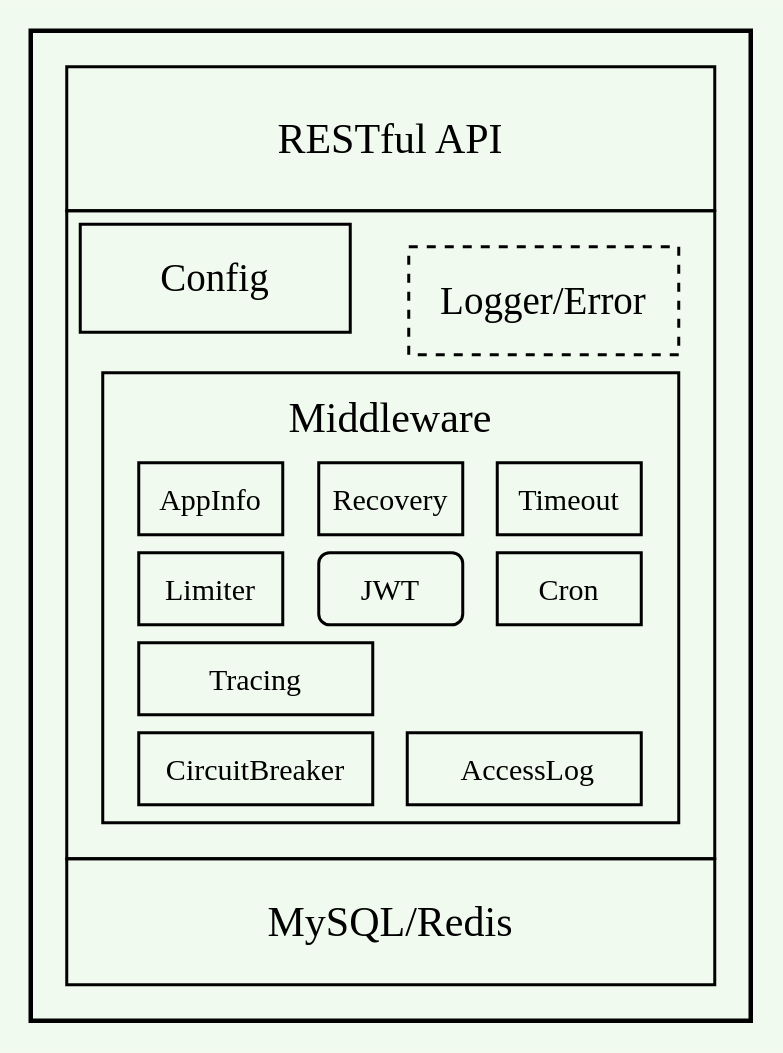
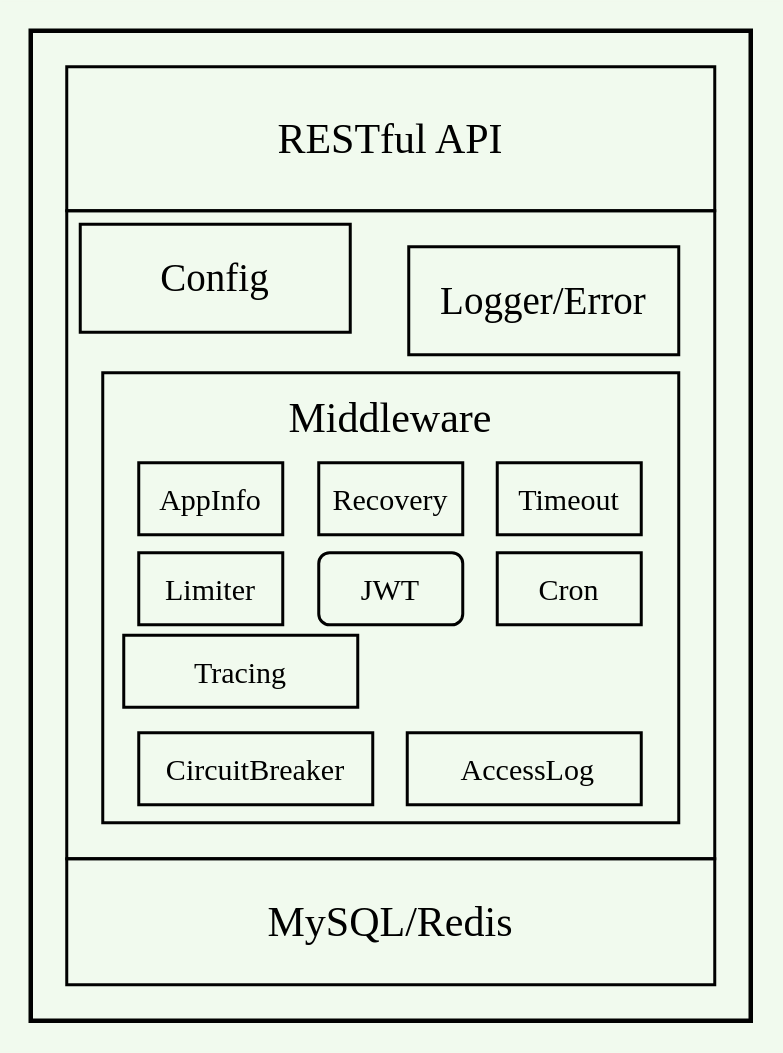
  <mxCell id="0" />
  <mxCell id="1" parent="0" />
  <mxCell id="2" value="" style="rounded=0;whiteSpace=wrap;html=1;fillColor=none;strokeWidth=3;" parent="1" vertex="1"><mxGeometry x="20" y="20" width="480" height="660" as="geometry" /></mxCell>
  <mxCell id="3" value="&lt;font face=&quot;IBM Plex&quot; style=&quot;font-size: 28px;&quot;&gt;RESTful API&lt;/font&gt;" style="rounded=0;whiteSpace=wrap;html=1;fillColor=none;strokeWidth=2;" parent="1" vertex="1"><mxGeometry x="44" y="44" width="432" height="96" as="geometry" /></mxCell>
  <mxCell id="4" value="" style="rounded=0;whiteSpace=wrap;html=1;fillColor=none;strokeWidth=2;" parent="1" vertex="1"><mxGeometry x="44" y="140" width="432" height="432" as="geometry" /></mxCell>
  <mxCell id="5" value="&lt;span style=&quot;font-family: &amp;quot;IBM Plex&amp;quot;; font-size: 28px;&quot;&gt;MySQL/Redis&lt;/span&gt;" style="rounded=0;whiteSpace=wrap;html=1;fillColor=none;strokeWidth=2;" parent="1" vertex="1"><mxGeometry x="44" y="572" width="432" height="84" as="geometry" /></mxCell>
  <mxCell id="6" value="&lt;span style=&quot;font-family: &amp;quot;IBM Plex&amp;quot;;&quot;&gt;&lt;font style=&quot;font-size: 26px;&quot;&gt;Config&lt;/font&gt;&lt;/span&gt;" style="rounded=0;whiteSpace=wrap;html=1;fillColor=none;strokeWidth=2;" parent="1" vertex="1"><mxGeometry x="53" y="149" width="180" height="72" as="geometry" /></mxCell>
- <mxCell id="7" value="&lt;span style=&quot;font-family: &amp;quot;IBM Plex&amp;quot;;&quot;&gt;&lt;font style=&quot;font-size: 26px;&quot;&gt;Logger/Error&lt;/font&gt;&lt;/span&gt;" style="rounded=0;whiteSpace=wrap;html=1;fillColor=none;strokeWidth=2;dashed=1;" parent="1" vertex="1"><mxGeometry x="272" y="164" width="180" height="72" as="geometry" /></mxCell>
+ <mxCell id="7" value="&lt;span style=&quot;font-family: &amp;quot;IBM Plex&amp;quot;;&quot;&gt;&lt;font style=&quot;font-size: 26px;&quot;&gt;Logger/Error&lt;/font&gt;&lt;/span&gt;" style="rounded=0;whiteSpace=wrap;html=1;fillColor=none;strokeWidth=2;" parent="1" vertex="1"><mxGeometry x="272" y="164" width="180" height="72" as="geometry" /></mxCell>
  <mxCell id="8" value="" style="rounded=0;whiteSpace=wrap;html=1;fillColor=none;strokeWidth=2;" parent="1" vertex="1"><mxGeometry x="68" y="248" width="384" height="300" as="geometry" /></mxCell>
  <mxCell id="9" value="&lt;span style=&quot;font-family: &amp;quot;IBM Plex&amp;quot;;&quot;&gt;&lt;font style=&quot;font-size: 20px;&quot;&gt;Timeout&lt;/font&gt;&lt;/span&gt;" style="rounded=0;whiteSpace=wrap;html=1;fillColor=none;strokeWidth=2;" parent="1" vertex="1"><mxGeometry x="331" y="308" width="96" height="48" as="geometry" /></mxCell>
  <mxCell id="10" value="&lt;span style=&quot;font-family: &amp;quot;IBM Plex&amp;quot;;&quot;&gt;&lt;font style=&quot;font-size: 20px;&quot;&gt;AppInfo&lt;/font&gt;&lt;/span&gt;" style="rounded=0;whiteSpace=wrap;html=1;fillColor=none;strokeWidth=2;" parent="1" vertex="1"><mxGeometry x="92" y="308" width="96" height="48" as="geometry" /></mxCell>
  <mxCell id="11" value="&lt;span style=&quot;font-family: &amp;quot;IBM Plex&amp;quot;;&quot;&gt;&lt;font style=&quot;font-size: 20px;&quot;&gt;JWT&lt;/font&gt;&lt;/span&gt;" style="whiteSpace=wrap;html=1;fillColor=none;strokeWidth=2;rounded=1;" parent="1" vertex="1"><mxGeometry x="212" y="368" width="96" height="48" as="geometry" /></mxCell>
  <mxCell id="12" value="&lt;font style=&quot;font-size: 20px;&quot; face=&quot;IBM Plex&quot;&gt;Recovery&lt;/font&gt;" style="rounded=0;whiteSpace=wrap;html=1;fillColor=none;strokeWidth=2;" parent="1" vertex="1"><mxGeometry x="212" y="308" width="96" height="48" as="geometry" /></mxCell>
  <mxCell id="13" value="&lt;span style=&quot;font-family: &amp;quot;IBM Plex&amp;quot;;&quot;&gt;&lt;font style=&quot;font-size: 20px;&quot;&gt;Limiter&lt;/font&gt;&lt;/span&gt;" style="rounded=0;whiteSpace=wrap;html=1;fillColor=none;strokeWidth=2;" parent="1" vertex="1"><mxGeometry x="92" y="368" width="96" height="48" as="geometry" /></mxCell>
  <mxCell id="14" value="&lt;span style=&quot;font-family: &amp;quot;IBM Plex&amp;quot;; font-size: 28px;&quot;&gt;Middleware&lt;/span&gt;" style="rounded=0;whiteSpace=wrap;html=1;fillColor=none;strokeWidth=2;dashed=1;dashPattern=1 2;strokeColor=none;" parent="1" vertex="1"><mxGeometry x="92" y="260" width="336" height="36" as="geometry" /></mxCell>
  <mxCell id="15" value="&lt;span style=&quot;font-family: &amp;quot;IBM Plex&amp;quot;;&quot;&gt;&lt;font style=&quot;font-size: 20px;&quot;&gt;CircuitBreaker&lt;/font&gt;&lt;/span&gt;" style="rounded=0;whiteSpace=wrap;html=1;fillColor=none;strokeWidth=2;" parent="1" vertex="1"><mxGeometry x="92" y="488" width="156" height="48" as="geometry" /></mxCell>
  <mxCell id="16" value="&lt;span style=&quot;font-family: &amp;quot;IBM Plex&amp;quot;; font-size: 20px;&quot;&gt;&amp;nbsp;&lt;/span&gt;&lt;span style=&quot;font-family: &amp;quot;IBM Plex&amp;quot;;&quot;&gt;&lt;font style=&quot;font-size: 20px;&quot;&gt;AccessLog&lt;/font&gt;&lt;/span&gt;" style="rounded=0;whiteSpace=wrap;html=1;fillColor=none;strokeWidth=2;" parent="1" vertex="1"><mxGeometry x="271" y="488" width="156" height="48" as="geometry" /></mxCell>
  <mxCell id="17" value="&lt;span style=&quot;font-family: &amp;quot;IBM Plex&amp;quot;;&quot;&gt;&lt;font style=&quot;font-size: 20px;&quot;&gt;Cron&lt;/font&gt;&lt;/span&gt;" style="rounded=0;whiteSpace=wrap;html=1;fillColor=none;strokeWidth=2;" vertex="1" parent="1"><mxGeometry x="331" y="368" width="96" height="48" as="geometry" /></mxCell>
- <mxCell id="18" value="&lt;span style=&quot;font-family: &amp;quot;IBM Plex&amp;quot;;&quot;&gt;&lt;font style=&quot;font-size: 20px;&quot;&gt;Tracing&lt;/font&gt;&lt;/span&gt;" style="rounded=0;whiteSpace=wrap;html=1;fillColor=none;strokeWidth=2;" vertex="1" parent="1"><mxGeometry x="92" y="428" width="156" height="48" as="geometry" /></mxCell>
+ <mxCell id="18" value="&lt;span style=&quot;font-family: &amp;quot;IBM Plex&amp;quot;;&quot;&gt;&lt;font style=&quot;font-size: 20px;&quot;&gt;Tracing&lt;/font&gt;&lt;/span&gt;" style="rounded=0;whiteSpace=wrap;html=1;fillColor=none;strokeWidth=2;" vertex="1" parent="1"><mxGeometry x="82" y="423" width="156" height="48" as="geometry" /></mxCell>
